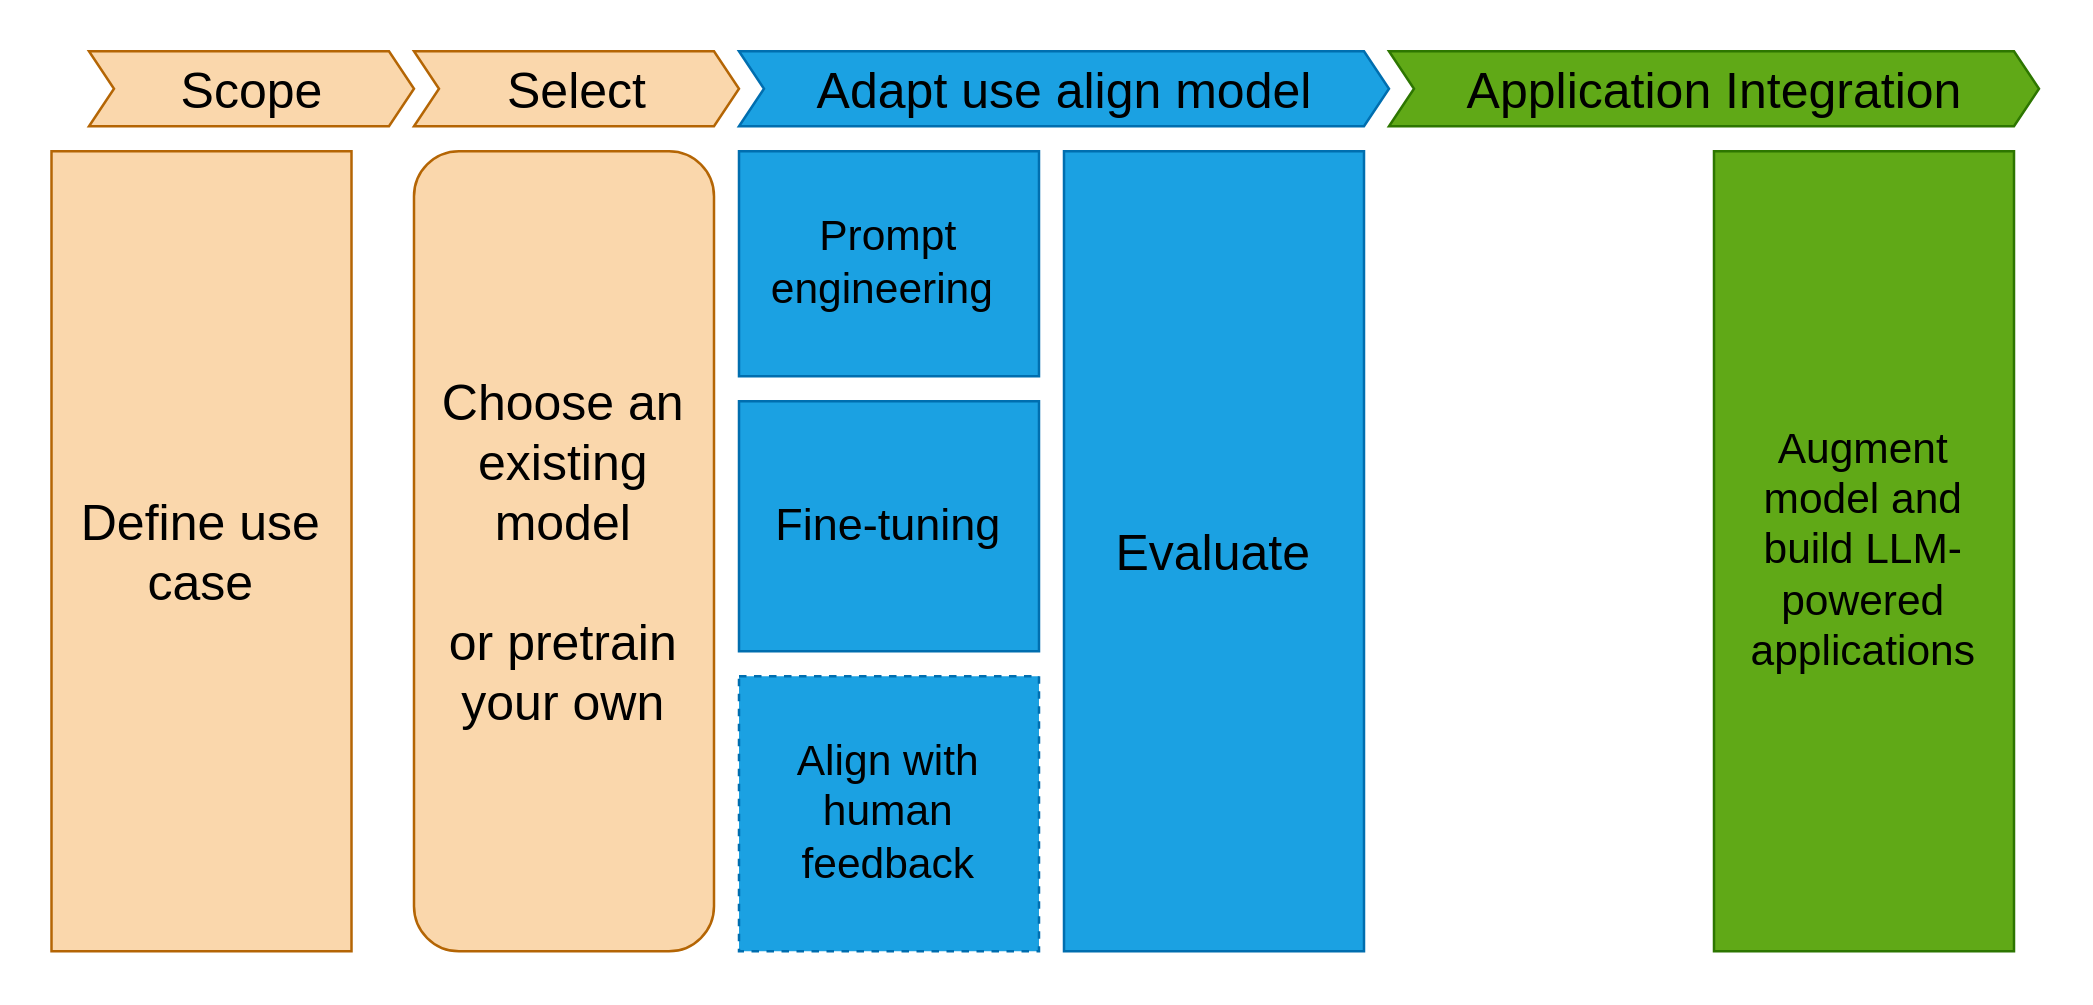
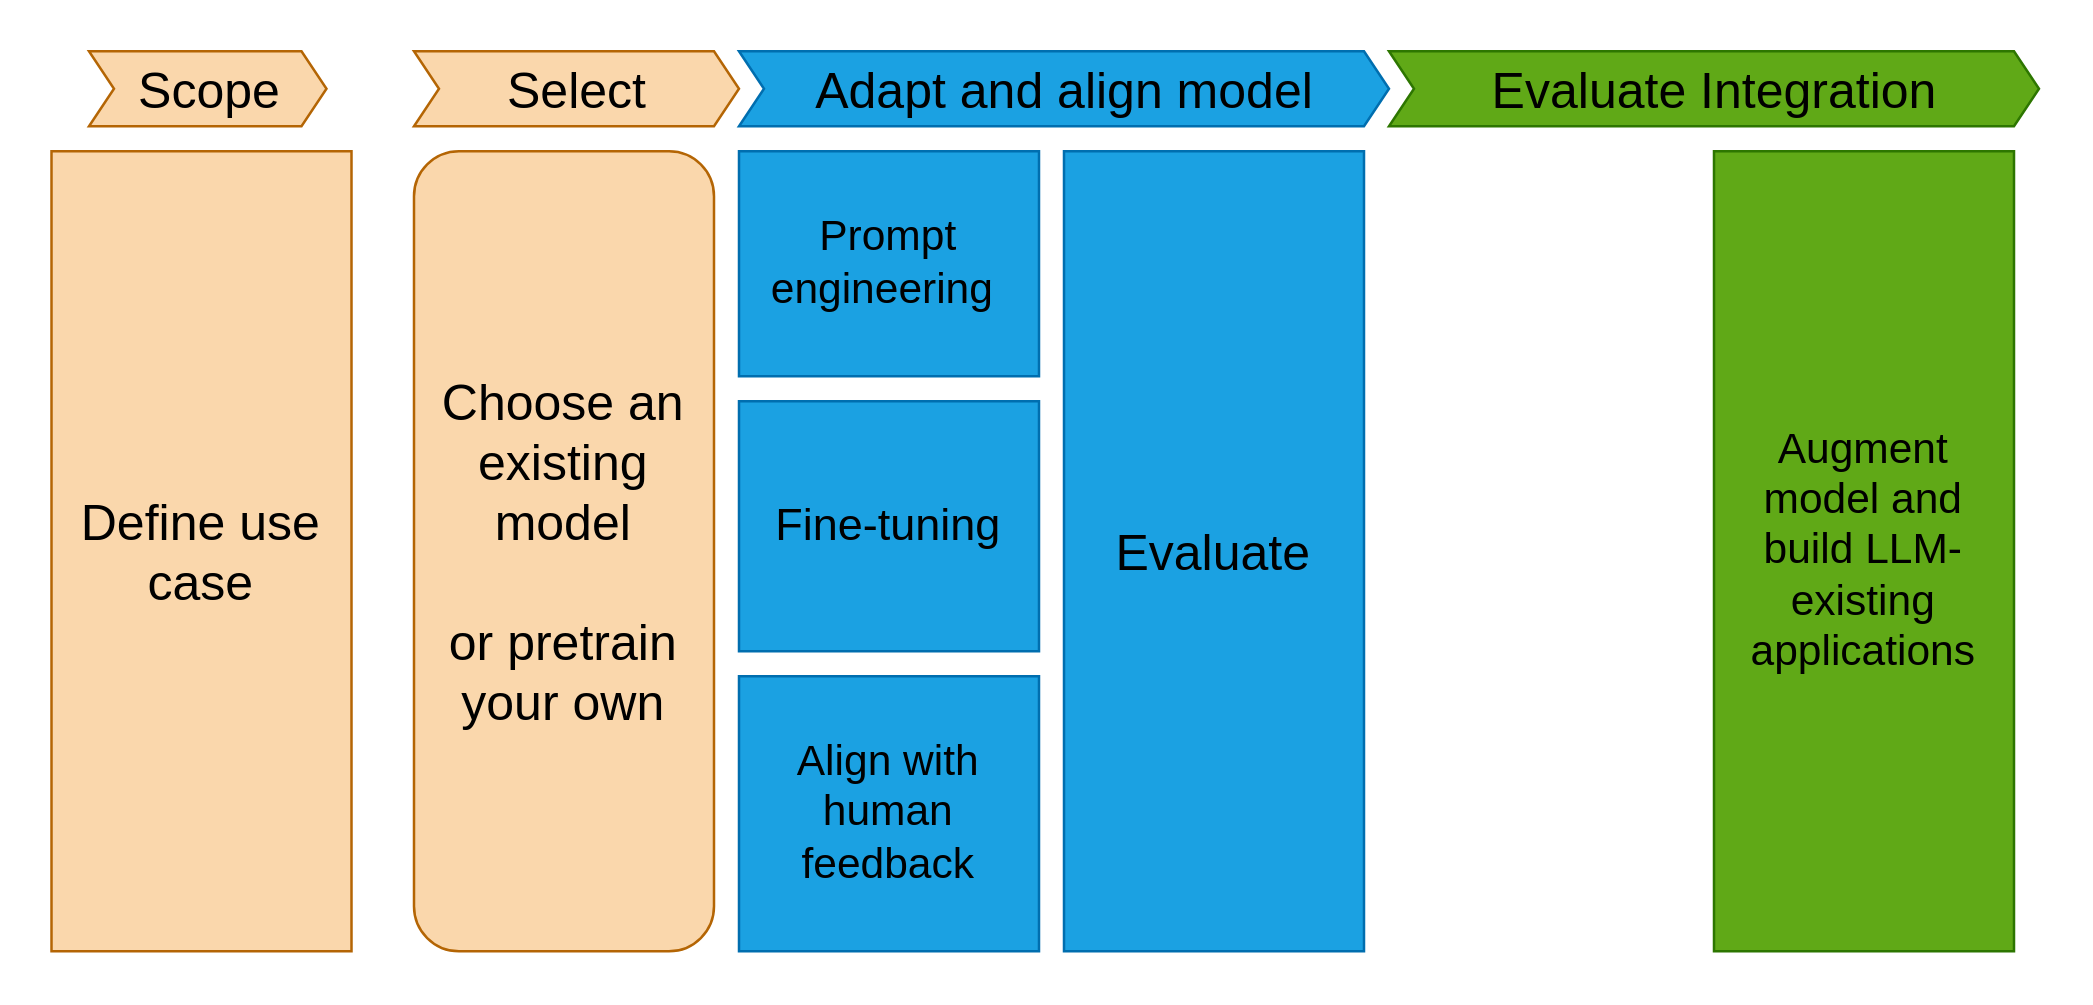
  <mxCell id="0" />
  <mxCell id="1" parent="0" />
  <mxCell id="2" value="&lt;font color=&quot;#000000&quot; style=&quot;font-size: 20px;&quot;&gt;Define use case&lt;/font&gt;" style="rounded=0;whiteSpace=wrap;html=1;fillColor=#fad7ac;strokeColor=#b46504;" parent="1" vertex="1"><mxGeometry x="20" y="60" width="120" height="320" as="geometry" /></mxCell>
- <mxCell id="3" value="&lt;font color=&quot;#000000&quot; style=&quot;font-size: 20px;&quot;&gt;Scope&lt;/font&gt;" style="html=1;shadow=0;dashed=0;align=center;verticalAlign=middle;shape=mxgraph.arrows2.arrow;dy=0;dx=10;notch=10;fillColor=#fad7ac;strokeColor=#b46504;" parent="1" vertex="1"><mxGeometry x="35" y="20" width="130" height="30" as="geometry" /></mxCell>
+ <mxCell id="3" value="&lt;font color=&quot;#000000&quot; style=&quot;font-size: 20px;&quot;&gt;Scope&lt;/font&gt;" style="html=1;shadow=0;dashed=0;align=center;verticalAlign=middle;shape=mxgraph.arrows2.arrow;dy=0;dx=10;notch=10;fillColor=#fad7ac;strokeColor=#b46504;" parent="1" vertex="1"><mxGeometry x="35" y="20" width="95" height="30" as="geometry" /></mxCell>
  <mxCell id="4" value="&lt;font color=&quot;#000000&quot; style=&quot;font-size: 20px;&quot;&gt;Choose an existing model &lt;br&gt;&lt;br&gt;or pretrain your own&lt;/font&gt;" style="whiteSpace=wrap;html=1;fillColor=#fad7ac;strokeColor=#b46504;rounded=1;" parent="1" vertex="1"><mxGeometry x="165" y="60" width="120" height="320" as="geometry" /></mxCell>
  <mxCell id="5" value="&lt;font color=&quot;#000000&quot; style=&quot;font-size: 20px;&quot;&gt;Select&lt;/font&gt;" style="html=1;shadow=0;dashed=0;align=center;verticalAlign=middle;shape=mxgraph.arrows2.arrow;dy=0;dx=10;notch=10;fillColor=#fad7ac;strokeColor=#b46504;" parent="1" vertex="1"><mxGeometry x="165" y="20" width="130" height="30" as="geometry" /></mxCell>
  <mxCell id="6" value="&lt;font color=&quot;#000000&quot; style=&quot;font-size: 20px;&quot;&gt;Evaluate&lt;/font&gt;" style="rounded=0;whiteSpace=wrap;html=1;fillColor=#1ba1e2;strokeColor=#006EAF;fontColor=#ffffff;" parent="1" vertex="1"><mxGeometry x="425" y="60" width="120" height="320" as="geometry" /></mxCell>
- <mxCell id="7" value="&lt;font style=&quot;font-size: 20px;&quot; color=&quot;#000000&quot;&gt;Adapt use align model&lt;/font&gt;" style="html=1;shadow=0;dashed=0;align=center;verticalAlign=middle;shape=mxgraph.arrows2.arrow;dy=0;dx=10;notch=10;fillColor=#1ba1e2;strokeColor=#006EAF;fontColor=#ffffff;" parent="1" vertex="1"><mxGeometry x="295" y="20" width="260" height="30" as="geometry" /></mxCell>
+ <mxCell id="7" value="&lt;font style=&quot;font-size: 20px;&quot; color=&quot;#000000&quot;&gt;Adapt and align model&lt;/font&gt;" style="html=1;shadow=0;dashed=0;align=center;verticalAlign=middle;shape=mxgraph.arrows2.arrow;dy=0;dx=10;notch=10;fillColor=#1ba1e2;strokeColor=#006EAF;fontColor=#ffffff;" parent="1" vertex="1"><mxGeometry x="295" y="20" width="260" height="30" as="geometry" /></mxCell>
  <mxCell id="8" value="&lt;font color=&quot;#000000&quot; style=&quot;font-size: 17px;&quot;&gt;Prompt engineering&amp;nbsp;&lt;br&gt;&lt;/font&gt;" style="rounded=0;whiteSpace=wrap;html=1;fillColor=#1ba1e2;strokeColor=#006EAF;fontColor=#ffffff;" parent="1" vertex="1"><mxGeometry x="295" y="60" width="120" height="90" as="geometry" /></mxCell>
  <mxCell id="9" value="&lt;font color=&quot;#000000&quot; style=&quot;font-size: 18px;&quot;&gt;Fine-tuning&lt;br&gt;&lt;/font&gt;" style="rounded=0;whiteSpace=wrap;html=1;fillColor=#1ba1e2;strokeColor=#006EAF;fontColor=#ffffff;" parent="1" vertex="1"><mxGeometry x="295" y="160" width="120" height="100" as="geometry" /></mxCell>
- <mxCell id="10" value="&lt;font color=&quot;#000000&quot; style=&quot;font-size: 17px;&quot;&gt;Align with human feedback&lt;/font&gt;" style="rounded=0;whiteSpace=wrap;html=1;fillColor=#1ba1e2;strokeColor=#006EAF;fontColor=#ffffff;dashed=1;" parent="1" vertex="1"><mxGeometry x="295" y="270" width="120" height="110" as="geometry" /></mxCell>
- <mxCell id="11" value="&lt;font color=&quot;#000000&quot; style=&quot;font-size: 20px;&quot;&gt;Application Integration&lt;/font&gt;" style="html=1;shadow=0;dashed=0;align=center;verticalAlign=middle;shape=mxgraph.arrows2.arrow;dy=0;dx=10;notch=10;fillColor=#60a917;strokeColor=#2D7600;fontColor=#ffffff;" parent="1" vertex="1"><mxGeometry x="555" y="20" width="260" height="30" as="geometry" /></mxCell>
- <mxCell id="12" value="&lt;font color=&quot;#000000&quot; style=&quot;font-size: 17px;&quot;&gt;Augment model and build LLM-powered applications&lt;/font&gt;" style="rounded=0;whiteSpace=wrap;html=1;fillColor=#60a917;strokeColor=#2D7600;fontColor=#ffffff;" parent="1" vertex="1"><mxGeometry x="685" y="60" width="120" height="320" as="geometry" /></mxCell>
+ <mxCell id="10" value="&lt;font color=&quot;#000000&quot; style=&quot;font-size: 17px;&quot;&gt;Align with human feedback&lt;/font&gt;" style="rounded=0;whiteSpace=wrap;html=1;fillColor=#1ba1e2;strokeColor=#006EAF;fontColor=#ffffff;" parent="1" vertex="1"><mxGeometry x="295" y="270" width="120" height="110" as="geometry" /></mxCell>
+ <mxCell id="11" value="&lt;font color=&quot;#000000&quot; style=&quot;font-size: 20px;&quot;&gt;Evaluate Integration&lt;/font&gt;" style="html=1;shadow=0;dashed=0;align=center;verticalAlign=middle;shape=mxgraph.arrows2.arrow;dy=0;dx=10;notch=10;fillColor=#60a917;strokeColor=#2D7600;fontColor=#ffffff;" parent="1" vertex="1"><mxGeometry x="555" y="20" width="260" height="30" as="geometry" /></mxCell>
+ <mxCell id="12" value="&lt;font color=&quot;#000000&quot; style=&quot;font-size: 17px;&quot;&gt;Augment model and build LLM-existing applications&lt;/font&gt;" style="rounded=0;whiteSpace=wrap;html=1;fillColor=#60a917;strokeColor=#2D7600;fontColor=#ffffff;" parent="1" vertex="1"><mxGeometry x="685" y="60" width="120" height="320" as="geometry" /></mxCell>
